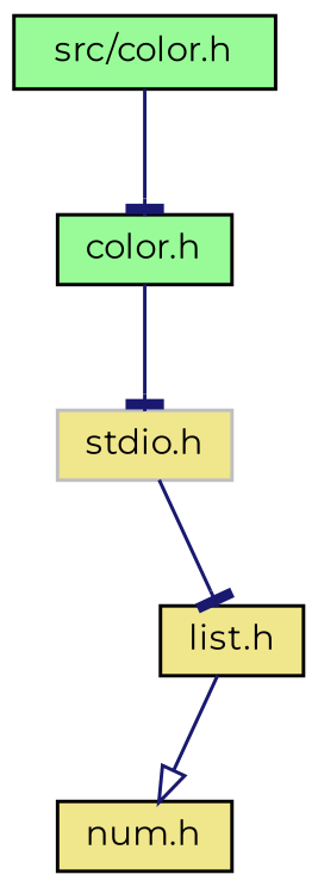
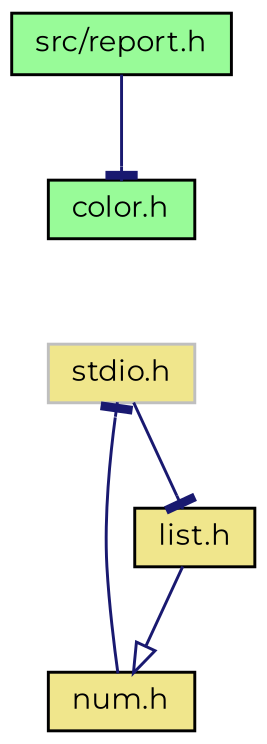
  digraph {
    fontname=Montserrat
    node [color=black fillcolor=khaki fontname=Montserrat fontsize=10 shape=record style=filled]
    edge [arrowhead=tee color=midnightblue fontname=Montserrat fontsize=10 labelfontname=Helvetica labelfontsize=10 style=solid]
-   n1 [fillcolor=palegreen fontcolor=black height=0.2 label="src/color.h" width=0.4]
+   n1 [fillcolor=palegreen fontcolor=black height=0.2 label="src/report.h" width=0.4]
    n2 [fillcolor=palegreen height=0.2 label="color.h" width=0.4]
    n3 [height=0.2 label="list.h" width=0.4]
    n4 [height=0.2 label="num.h" width=0.4]
    n5 [color=grey75 height=0.2 label="stdio.h" width=0.4]
    n1 -> n2
-   n2 -> n5
+   n4 -> n5
    n3 -> n4 [arrowhead=onormal]
    n5 -> n3
  }
